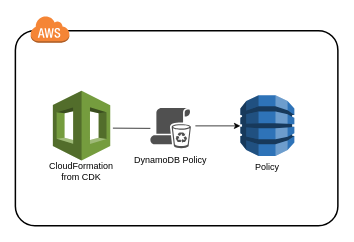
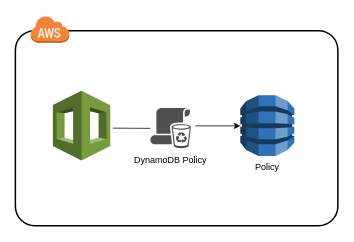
  <mxCell id="0" />
  <mxCell id="1" parent="0" />
  <mxCell id="2" value="" style="rounded=1;arcSize=10;dashed=0;fillColor=none;gradientColor=none;strokeWidth=2;" vertex="1" parent="1"><mxGeometry x="20" y="40" width="430" height="260" as="geometry" /></mxCell>
  <mxCell id="3" value="" style="dashed=0;html=1;shape=mxgraph.aws3.cloud;fillColor=#F58536;gradientColor=none;dashed=0;" vertex="1" parent="1"><mxGeometry x="40" y="20" width="52" height="36" as="geometry" /></mxCell>
  <mxCell id="4" value="" style="outlineConnect=0;dashed=0;verticalLabelPosition=bottom;verticalAlign=top;align=center;html=1;shape=mxgraph.aws3.dynamo_db;fillColor=#2E73B8;gradientColor=none;" vertex="1" parent="1"><mxGeometry x="320" y="126" width="72" height="81" as="geometry" /></mxCell>
  <mxCell id="5" value="" style="outlineConnect=0;dashed=0;verticalLabelPosition=bottom;verticalAlign=top;align=center;html=1;shape=mxgraph.aws3.cloudformation;fillColor=#759C3E;gradientColor=none;" vertex="1" parent="1"><mxGeometry x="70" y="120" width="76.5" height="93" as="geometry" /></mxCell>
  <mxCell id="6" value="" style="sketch=0;pointerEvents=1;shadow=0;dashed=0;html=1;strokeColor=none;fillColor=#505050;labelPosition=center;verticalLabelPosition=bottom;verticalAlign=top;outlineConnect=0;align=center;shape=mxgraph.office.security.retention_policy;" vertex="1" parent="1"><mxGeometry x="200" y="143" width="54" height="55" as="geometry" /></mxCell>
  <mxCell id="7" value="" style="endArrow=none;html=1;rounded=0;" edge="1" parent="1" target="6"><mxGeometry width="50" height="50" relative="1" as="geometry"><mxPoint x="150" y="170" as="sourcePoint" /><mxPoint x="300" y="180" as="targetPoint" /><Array as="points"><mxPoint x="150" y="170" /></Array></mxGeometry></mxCell>
  <mxCell id="8" value="" style="endArrow=classic;html=1;rounded=0;" edge="1" parent="1"><mxGeometry width="50" height="50" relative="1" as="geometry"><mxPoint x="260" y="167" as="sourcePoint" /><mxPoint x="320" y="167" as="targetPoint" /></mxGeometry></mxCell>
- <mxCell id="9" value="CloudFormation from CDK" style="text;html=1;strokeColor=none;fillColor=none;align=center;verticalAlign=middle;whiteSpace=wrap;rounded=0;labelBackgroundColor=none;" vertex="1" parent="1"><mxGeometry x="55.25" y="213" width="106" height="30" as="geometry" /></mxCell>
  <mxCell id="10" value="DynamoDB Policy" style="text;html=1;strokeColor=none;fillColor=none;align=center;verticalAlign=middle;whiteSpace=wrap;rounded=0;labelBackgroundColor=none;" vertex="1" parent="1"><mxGeometry x="174" y="198" width="106" height="30" as="geometry" /></mxCell>
  <mxCell id="11" value="Policy" style="text;html=1;strokeColor=none;fillColor=none;align=center;verticalAlign=middle;whiteSpace=wrap;rounded=0;labelBackgroundColor=none;" vertex="1" parent="1"><mxGeometry x="303" y="207" width="106" height="30" as="geometry" /></mxCell>
